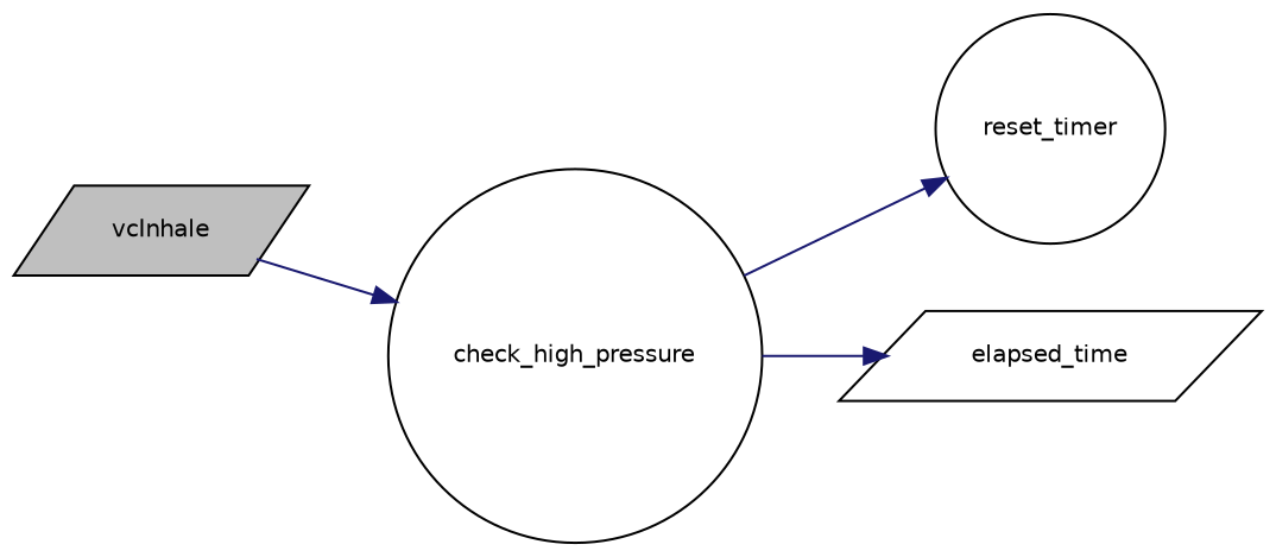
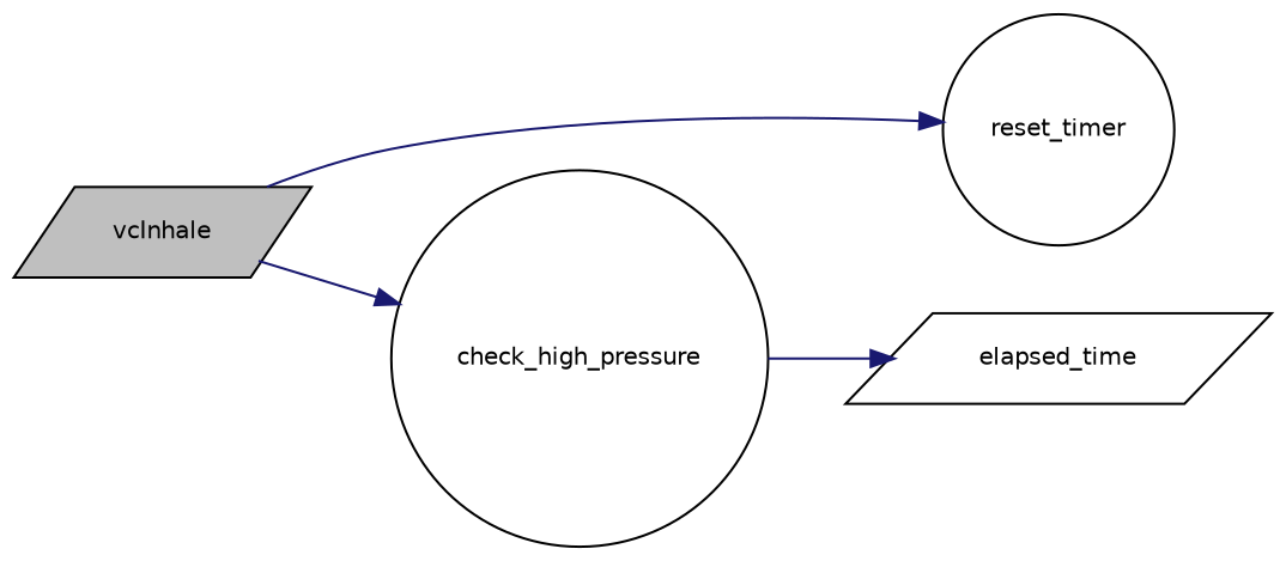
  digraph {
    rankdir=LR
    node [color=black fillcolor=white fontname=Helvetica fontsize=10 shape=parallelogram style=filled]
    edge [color=midnightblue fontname=Helvetica fontsize=10 labelfontname=Helvetica labelfontsize=10 style=solid]
    n1 [fillcolor=grey75 fontcolor=black height=0.2 label=vcInhale width=0.4]
    n2 [height=0.2 label=check_high_pressure shape=circle width=0.4]
    n3 [height=0.2 label=reset_timer shape=circle width=0.4]
    n4 [height=0.2 label=elapsed_time width=0.4]
    n1 -> n2
-   n2 -> n3
+   n1 -> n3
    n2 -> n4
  }
